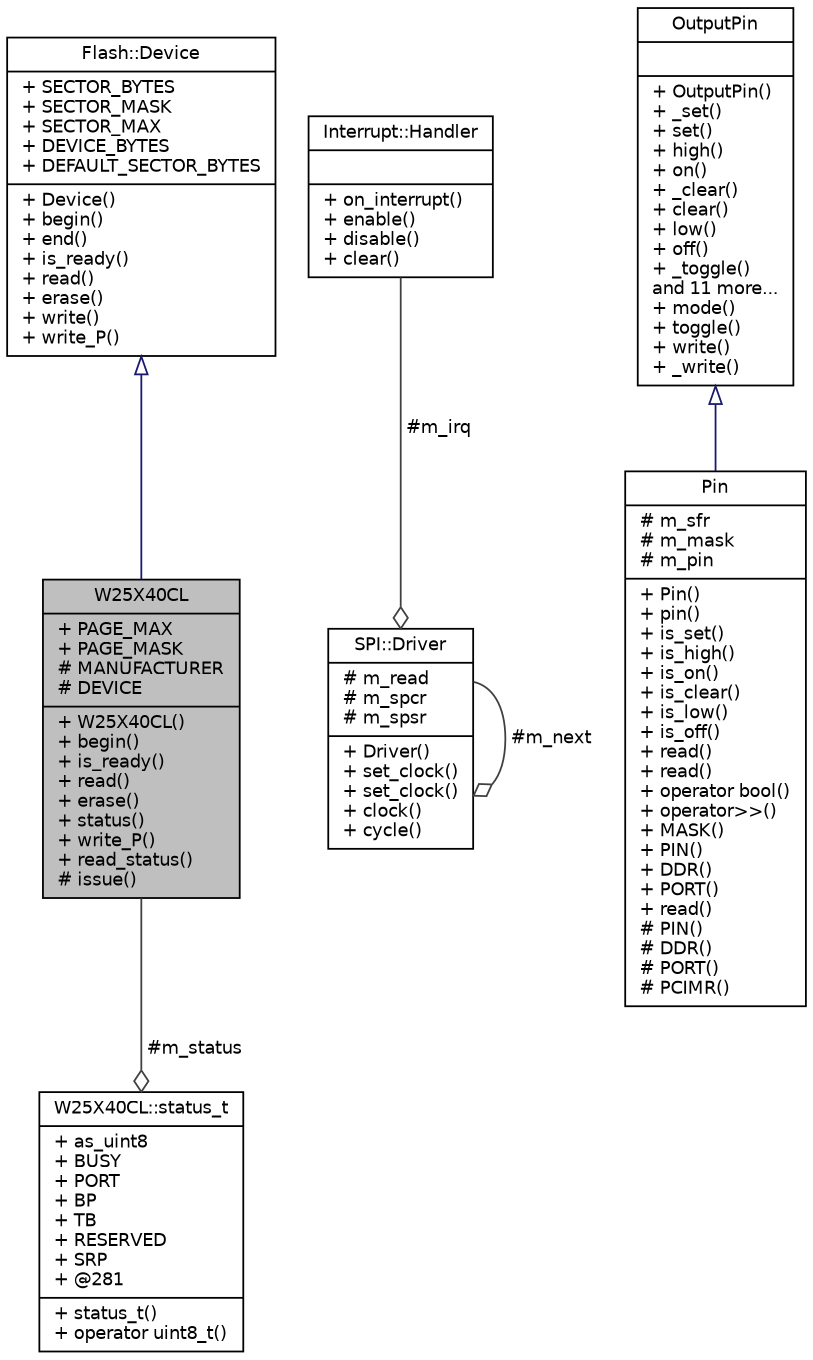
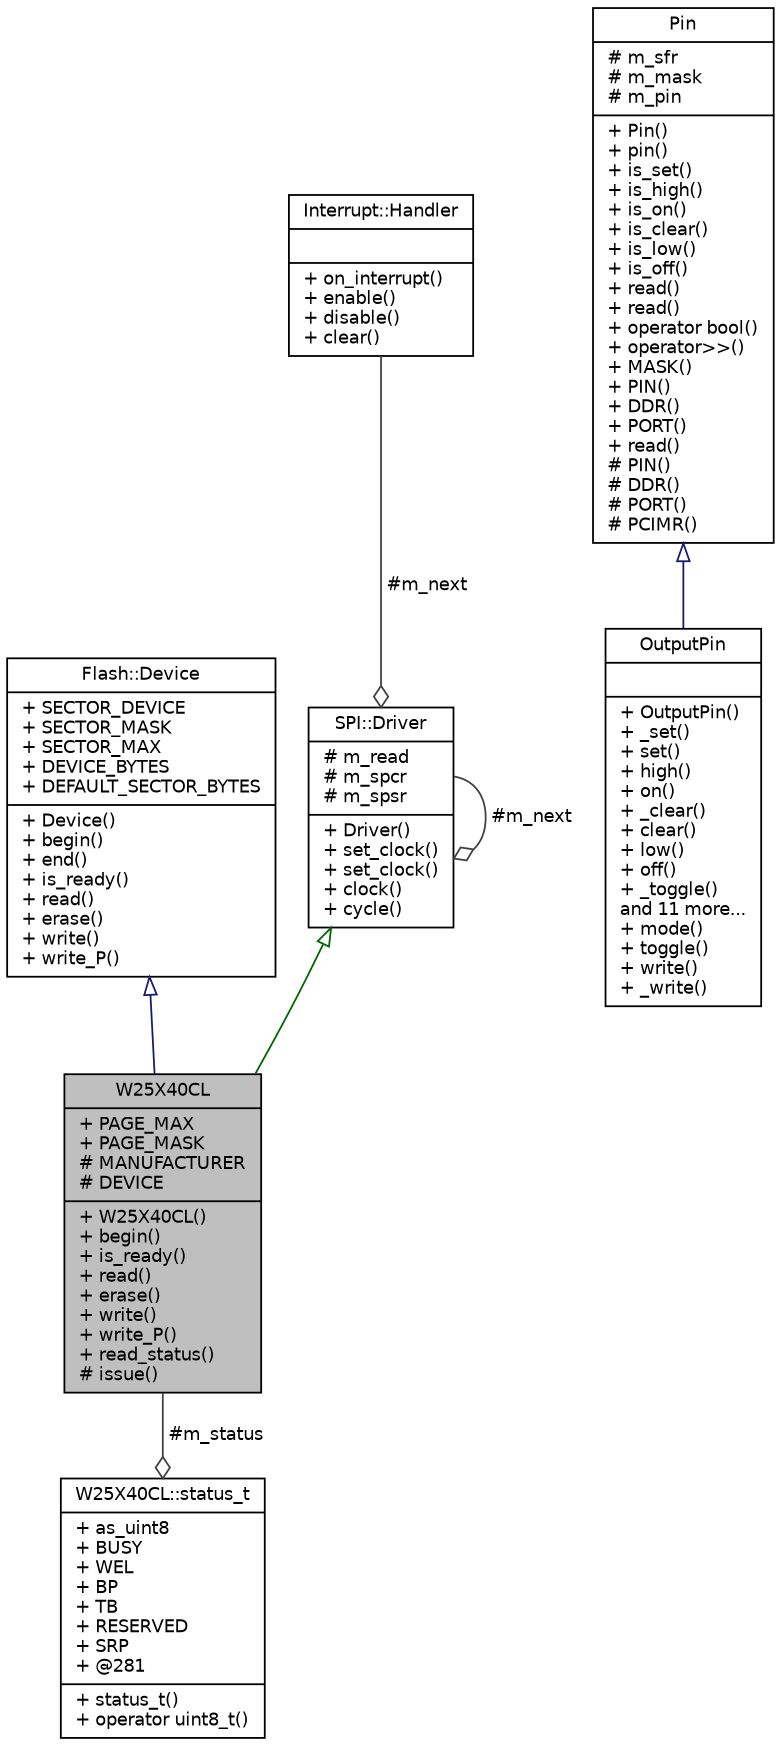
  digraph {
    node [color=black fillcolor=white fontname=Helvetica fontsize=10 shape=record style=filled]
    edge [color=grey25 fontname=Helvetica fontsize=10 labelfontname=Helvetica labelfontsize=10 style=solid]
-   n1 [fillcolor=grey75 fontcolor=black height=0.2 label="{W25X40CL\n|+ PAGE_MAX\l+ PAGE_MASK\l# MANUFACTURER\l# DEVICE\l|+ W25X40CL()\l+ begin()\l+ is_ready()\l+ read()\l+ erase()\l+ status()\l+ write_P()\l+ read_status()\l# issue()\l}" width=0.4]
-   n2 [height=0.2 label="{W25X40CL::status_t\n|+ as_uint8\l+ BUSY\l+ PORT\l+ BP\l+ TB\l+ RESERVED\l+ SRP\l+ @281\l|+ status_t()\l+ operator uint8_t()\l}" width=0.4]
-   n3 [height=0.2 label="{Flash::Device\n|+ SECTOR_BYTES\l+ SECTOR_MASK\l+ SECTOR_MAX\l+ DEVICE_BYTES\l+ DEFAULT_SECTOR_BYTES\l|+ Device()\l+ begin()\l+ end()\l+ is_ready()\l+ read()\l+ erase()\l+ write()\l+ write_P()\l}" width=0.4]
+   n1 [fillcolor=grey75 fontcolor=black height=0.2 label="{W25X40CL\n|+ PAGE_MAX\l+ PAGE_MASK\l# MANUFACTURER\l# DEVICE\l|+ W25X40CL()\l+ begin()\l+ is_ready()\l+ read()\l+ erase()\l+ write()\l+ write_P()\l+ read_status()\l# issue()\l}" width=0.4]
+   n2 [height=0.2 label="{W25X40CL::status_t\n|+ as_uint8\l+ BUSY\l+ WEL\l+ BP\l+ TB\l+ RESERVED\l+ SRP\l+ @281\l|+ status_t()\l+ operator uint8_t()\l}" width=0.4]
+   n3 [height=0.2 label="{Flash::Device\n|+ SECTOR_DEVICE\l+ SECTOR_MASK\l+ SECTOR_MAX\l+ DEVICE_BYTES\l+ DEFAULT_SECTOR_BYTES\l|+ Device()\l+ begin()\l+ end()\l+ is_ready()\l+ read()\l+ erase()\l+ write()\l+ write_P()\l}" width=0.4]
    n4 [height=0.2 label="{SPI::Driver\n|# m_read\l# m_spcr\l# m_spsr\l|+ Driver()\l+ set_clock()\l+ set_clock()\l+ clock()\l+ cycle()\l}" width=0.4]
    n5 [height=0.2 label="{OutputPin\n||+ OutputPin()\l+ _set()\l+ set()\l+ high()\l+ on()\l+ _clear()\l+ clear()\l+ low()\l+ off()\l+ _toggle()\land 11 more...\l+ mode()\l+ toggle()\l+ write()\l+ _write()\l}" width=0.4]
    n6 [height=0.2 label="{Pin\n|# m_sfr\l# m_mask\l# m_pin\l|+ Pin()\l+ pin()\l+ is_set()\l+ is_high()\l+ is_on()\l+ is_clear()\l+ is_low()\l+ is_off()\l+ read()\l+ read()\l+ operator bool()\l+ operator\>\>()\l+ MASK()\l+ PIN()\l+ DDR()\l+ PORT()\l+ read()\l# PIN()\l# DDR()\l# PORT()\l# PCIMR()\l}" width=0.4]
    n7 [height=0.2 label="{Interrupt::Handler\n||+ on_interrupt()\l+ enable()\l+ disable()\l+ clear()\l}" width=0.4]
    n1 -> n2 [arrowhead=odiamond label=" #m_status"]
    n3 -> n1 [arrowtail=onormal color=midnightblue dir=back]
+   n4 -> n1 [arrowtail=onormal color=darkgreen dir=back]
    n4 -> n4 [arrowhead=odiamond label=" #m_next"]
-   n5 -> n6 [arrowtail=onormal color=midnightblue dir=back]
-   n7 -> n4 [arrowhead=odiamond label=" #m_irq"]
+   n6 -> n5 [arrowtail=onormal color=midnightblue dir=back]
+   n7 -> n4 [arrowhead=odiamond label=" #m_next"]
  }
